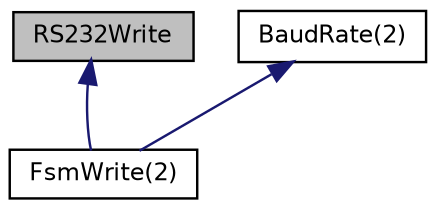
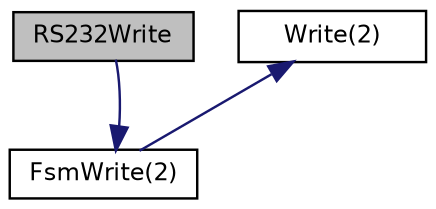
  digraph {
    node [color=black fillcolor=white fontname=Helvetica fontsize=10 shape=record style=filled]
    edge [color=midnightblue dir=back fontname=Helvetica fontsize=10 labelfontname=Helvetica labelfontsize=10 style=solid]
    n1 [fillcolor=grey75 fontcolor=black height=0.2 label=RS232Write width=0.4]
-   n2 [height=0.2 label="BaudRate(2)" width=0.4]
+   n2 [height=0.2 label="Write(2)" width=0.4]
    n3 [height=0.2 label="FsmWrite(2)" width=0.4]
    n2 -> n3
-   n1 -> n3
+   n3 -> n1
  }
